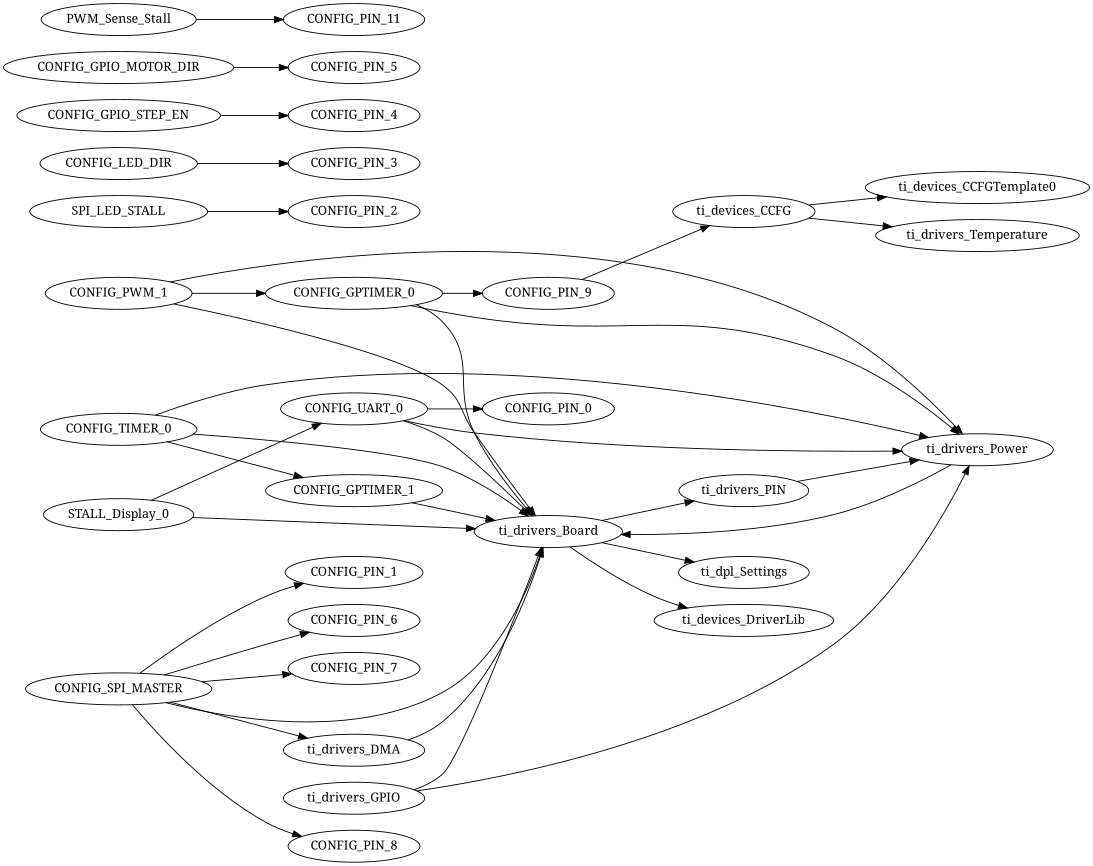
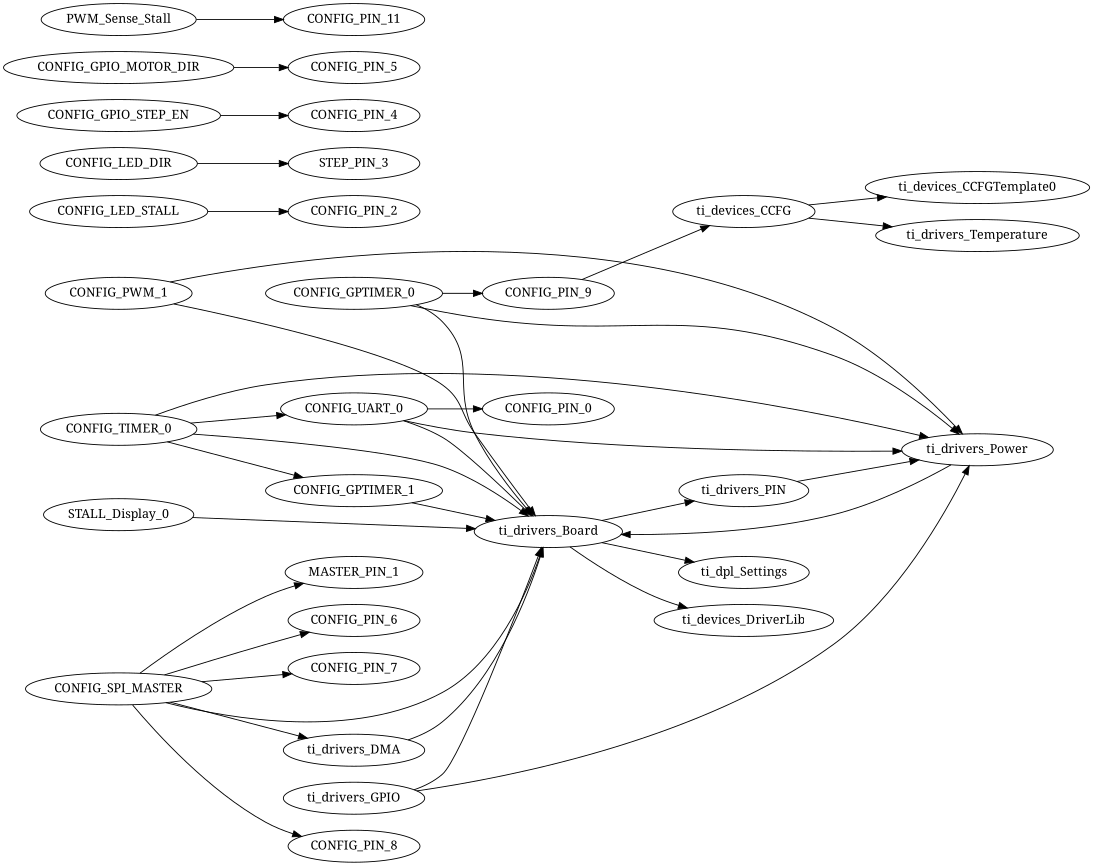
  digraph {
    fontname="Noto Serif"
    rankdir=LR
    node [fontname="Noto Serif"]
    edge [fontname="Noto Serif"]
    ti_devices_CCFG
    ti_drivers_Temperature
    ti_devices_CCFGTemplate0
    n4 [label=STALL_Display_0]
    ti_drivers_Board
    CONFIG_UART_0
    ti_devices_DriverLib
    ti_dpl_Settings
    ti_drivers_PIN
    ti_drivers_Power
    CONFIG_PIN_0
    ti_drivers_DMA
    ti_drivers_GPIO
-   CONFIG_LED_STALL [label=SPI_LED_STALL]
+   CONFIG_LED_STALL
    CONFIG_PIN_2
    CONFIG_LED_DIR
-   CONFIG_PIN_3
+   CONFIG_PIN_3 [label=STEP_PIN_3]
    CONFIG_GPIO_STEP_EN
    CONFIG_PIN_4
    CONFIG_GPIO_MOTOR_DIR
    CONFIG_PIN_5
    PWM_Sense_Stall
    CONFIG_PIN_11
    CONFIG_PWM_1
    CONFIG_GPTIMER_0
    CONFIG_PIN_9
    CONFIG_SPI_MASTER
    CONFIG_PIN_6
    CONFIG_PIN_7
    CONFIG_PIN_8
-   CONFIG_PIN_1
+   CONFIG_PIN_1 [label=MASTER_PIN_1]
    CONFIG_TIMER_0
    CONFIG_GPTIMER_1
    ti_devices_CCFG -> ti_drivers_Temperature
    ti_devices_CCFG -> ti_devices_CCFGTemplate0
    n4 -> ti_drivers_Board
-   n4 -> CONFIG_UART_0
+   CONFIG_TIMER_0 -> CONFIG_UART_0
    ti_drivers_Board -> ti_devices_DriverLib
    ti_drivers_Board -> ti_dpl_Settings
    ti_drivers_Board -> ti_drivers_PIN
    CONFIG_UART_0 -> ti_drivers_Board
    CONFIG_UART_0 -> ti_drivers_Power
    CONFIG_UART_0 -> CONFIG_PIN_0
    ti_drivers_PIN -> ti_drivers_Power
    ti_drivers_Power -> ti_drivers_Board
    ti_drivers_DMA -> ti_drivers_Board
    ti_drivers_GPIO -> ti_drivers_Board
    ti_drivers_GPIO -> ti_drivers_Power
    CONFIG_LED_STALL -> CONFIG_PIN_2
    CONFIG_LED_DIR -> CONFIG_PIN_3
    CONFIG_GPIO_STEP_EN -> CONFIG_PIN_4
    CONFIG_GPIO_MOTOR_DIR -> CONFIG_PIN_5
    PWM_Sense_Stall -> CONFIG_PIN_11
    CONFIG_PWM_1 -> ti_drivers_Board
    CONFIG_PWM_1 -> ti_drivers_Power
-   CONFIG_PWM_1 -> CONFIG_GPTIMER_0
    CONFIG_GPTIMER_0 -> ti_drivers_Board
    CONFIG_GPTIMER_0 -> ti_drivers_Power
    CONFIG_GPTIMER_0 -> CONFIG_PIN_9
    CONFIG_PIN_9 -> ti_devices_CCFG
    CONFIG_SPI_MASTER -> ti_drivers_Board
    CONFIG_SPI_MASTER -> ti_drivers_DMA
    CONFIG_SPI_MASTER -> CONFIG_PIN_6
    CONFIG_SPI_MASTER -> CONFIG_PIN_7
    CONFIG_SPI_MASTER -> CONFIG_PIN_8
    CONFIG_SPI_MASTER -> CONFIG_PIN_1
    CONFIG_TIMER_0 -> ti_drivers_Board
    CONFIG_TIMER_0 -> ti_drivers_Power
    CONFIG_TIMER_0 -> CONFIG_GPTIMER_1
    CONFIG_GPTIMER_1 -> ti_drivers_Board
  }
